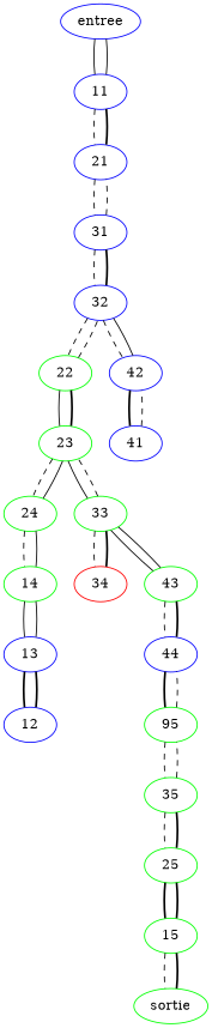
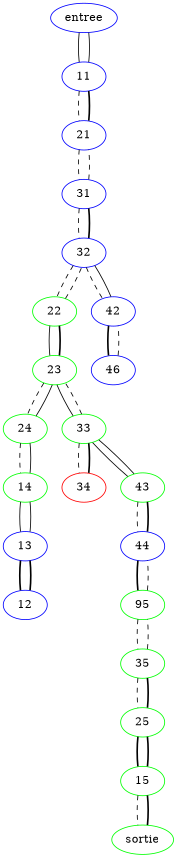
  graph {
    node [color=green]
    edge [style=dashed]
    entree [color=blue]
    11 [color=blue]
    21 [color=blue]
    sortie
    15
    25
    31 [color=blue]
    12 [color=blue]
    13 [color=blue]
    14
    24
    23
    35
    32 [color=blue]
    22
    33
    42 [color=blue]
    34 [color=red]
    43
    n20 [label=95]
-   41 [color=blue]
+   41 [color=blue label=46]
    44 [color=blue]
    entree -- 11 [style=solid]
    11 -- entree [style=solid]
    11 -- 21
    21 -- 11 [style=bold]
    21 -- 31
    sortie -- 15 [style=bold]
    15 -- sortie
    15 -- 25 [style=bold]
    25 -- 15 [style=bold]
    25 -- 35 [style=bold]
    31 -- 21
    31 -- 32
    12 -- 13 [style=bold]
    13 -- 12 [style=bold]
    13 -- 14 [style=solid]
    14 -- 13 [style=solid]
    14 -- 24 [style=solid]
    24 -- 14
    24 -- 23 [style=solid]
    23 -- 24
    23 -- 22 [style=bold]
    23 -- 33 [style=solid]
    35 -- 25
    35 -- n20
    32 -- 31 [style=bold]
    32 -- 22
    32 -- 42
    22 -- 23 [style=solid]
    22 -- 32
    33 -- 23
    33 -- 34
    33 -- 43 [style=solid]
    42 -- 32 [style=solid]
    42 -- 41 [style=bold]
    34 -- 33 [style=bold]
    43 -- 33 [style=solid]
    43 -- 44
    n20 -- 35
    n20 -- 44
    41 -- 42
    44 -- 43 [style=bold]
    44 -- n20 [style=bold]
  }
